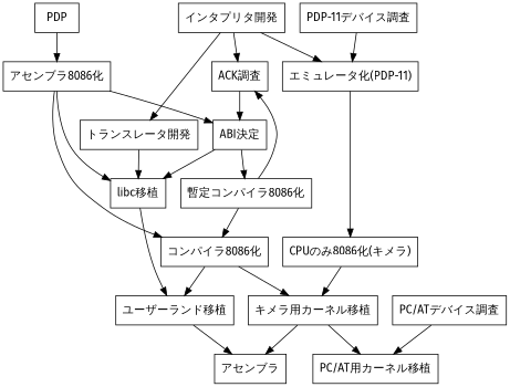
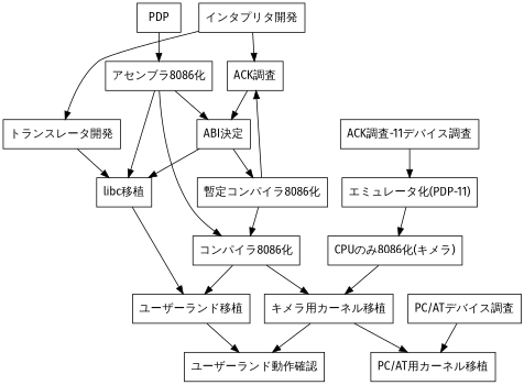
  digraph {
    fontname="Fira Sans"
    node [fontname="Fira Sans" shape=box]
    edge [fontname="Fira Sans"]
    n1 [label="インタプリタ開発"]
    n2 [label="トランスレータ開発"]
    n3 [label="ACK調査"]
    n4 [label="エミュレータ化(PDP-11)"]
    n5 [label="libc移植"]
    n6 [label="ABI決定"]
    n7 [label="CPUのみ8086化(キメラ)"]
    n8 [label="暫定コンパイラ8086化"]
    n9 [label="ユーザーランド移植"]
    n10 [label="コンパイラ8086化"]
-   n11 [label="アセンブラ"]
+   n11 [label="ユーザーランド動作確認"]
    n12 [label="キメラ用カーネル移植"]
    n13 [label="PC/AT用カーネル移植"]
    n14 [label=PDP]
    n15 [label="アセンブラ8086化"]
-   n16 [label="PDP-11デバイス調査"]
+   n16 [label="ACK調査-11デバイス調査"]
    n17 [label="PC/ATデバイス調査"]
    n1 -> n2
    n1 -> n3
-   n1 -> n4
    n2 -> n5
    n3 -> n6
    n4 -> n7
    n5 -> n9
    n6 -> n5
    n6 -> n8
    n7 -> n12
    n8 -> n3
    n8 -> n10
    n9 -> n11
    n10 -> n9
    n10 -> n12
    n12 -> n11
    n12 -> n13
    n14 -> n15
    n15 -> n5
    n15 -> n6
    n15 -> n10
    n16 -> n4
    n17 -> n13
  }
